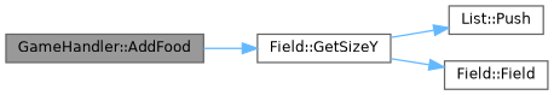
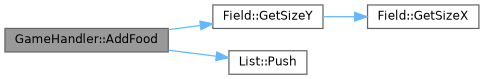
  digraph {
    rankdir=LR
    node [color=grey40 fillcolor=white fontname=Helvetica fontsize=10 shape=box style=filled]
    edge [color=steelblue1 fontname=Helvetica fontsize=10 labelfontname=Helvetica labelfontsize=10 style=solid]
    n1 [color=gray40 fillcolor=grey60 fontcolor=black height=0.2 label="GameHandler::AddFood" width=0.4]
    n2 [height=0.2 label="Field::GetSizeY" width=0.4]
    n3 [height=0.2 label="List::Push" width=0.4]
-   n4 [height=0.2 label="Field::Field" width=0.4]
+   n4 [height=0.2 label="Field::GetSizeX" width=0.4]
    n1 -> n2
-   n2 -> n3
+   n1 -> n3
    n2 -> n4
  }
